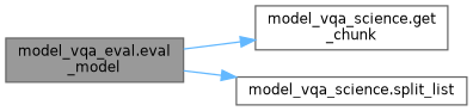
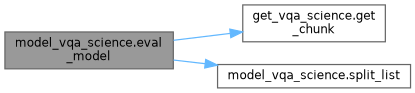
  digraph {
    rankdir=LR
    node [color=grey40 fillcolor=white fontname=Helvetica fontsize=10 shape=box style=filled]
    edge [color=steelblue1 fontname=Helvetica fontsize=10 labelfontname=Helvetica labelfontsize=10 style=solid]
-   n1 [color=gray40 fillcolor=grey60 fontcolor=black height=0.2 label="model_vqa_eval.eval\l_model" width=0.4]
-   n2 [height=0.2 label="model_vqa_science.get\l_chunk" width=0.4]
+   n1 [color=gray40 fillcolor=grey60 fontcolor=black height=0.2 label="model_vqa_science.eval\l_model" width=0.4]
+   n2 [height=0.2 label="get_vqa_science.get\l_chunk" width=0.4]
    n3 [height=0.2 label="model_vqa_science.split_list" width=0.4]
    n1 -> n2
    n1 -> n3
  }
